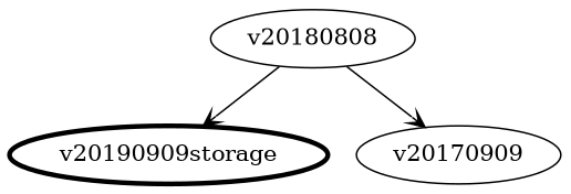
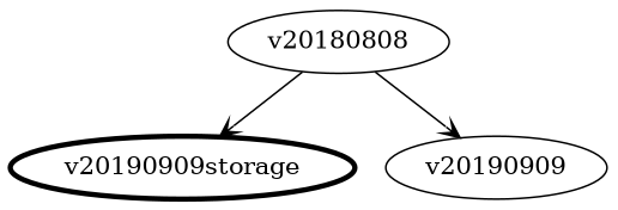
  graph {
    node [group=api rank=same shape=ellipse]
    edge [arrowhead=vee arrowtail=vee dir=forward]
    v20190909storage [penwidth=3]
    v20180808
-   v20190909 [label=v20170909]
+   v20190909
    v20180808 -- v20190909storage
    v20180808 -- v20190909
  }
